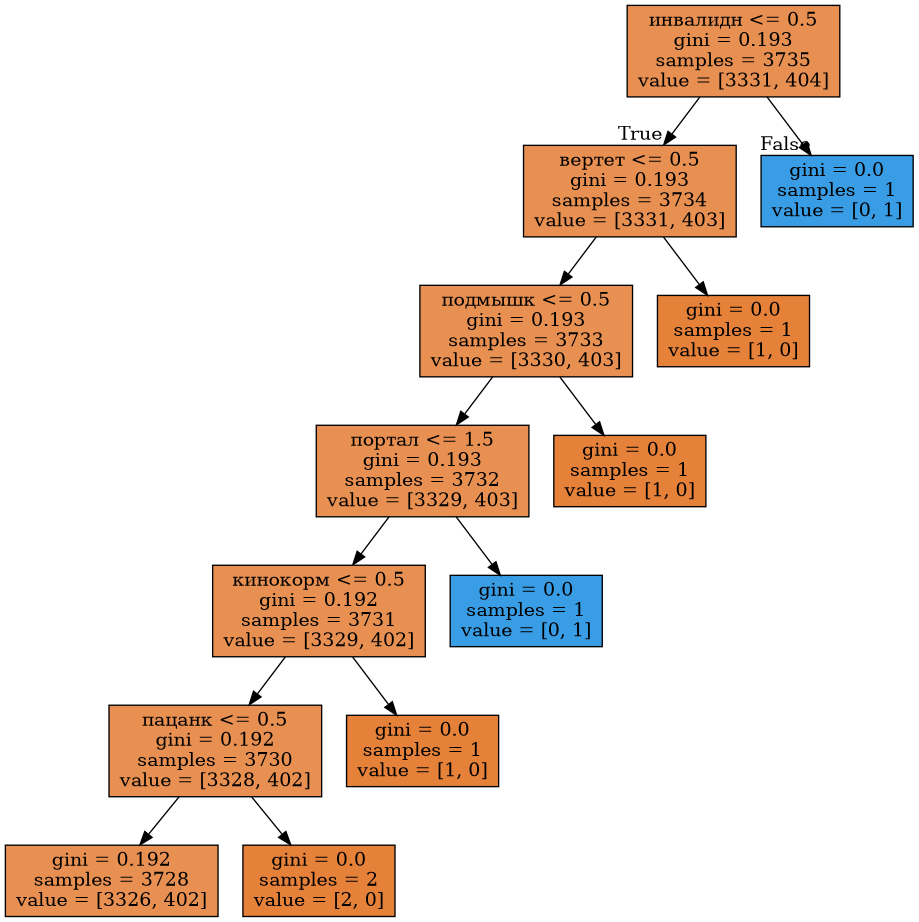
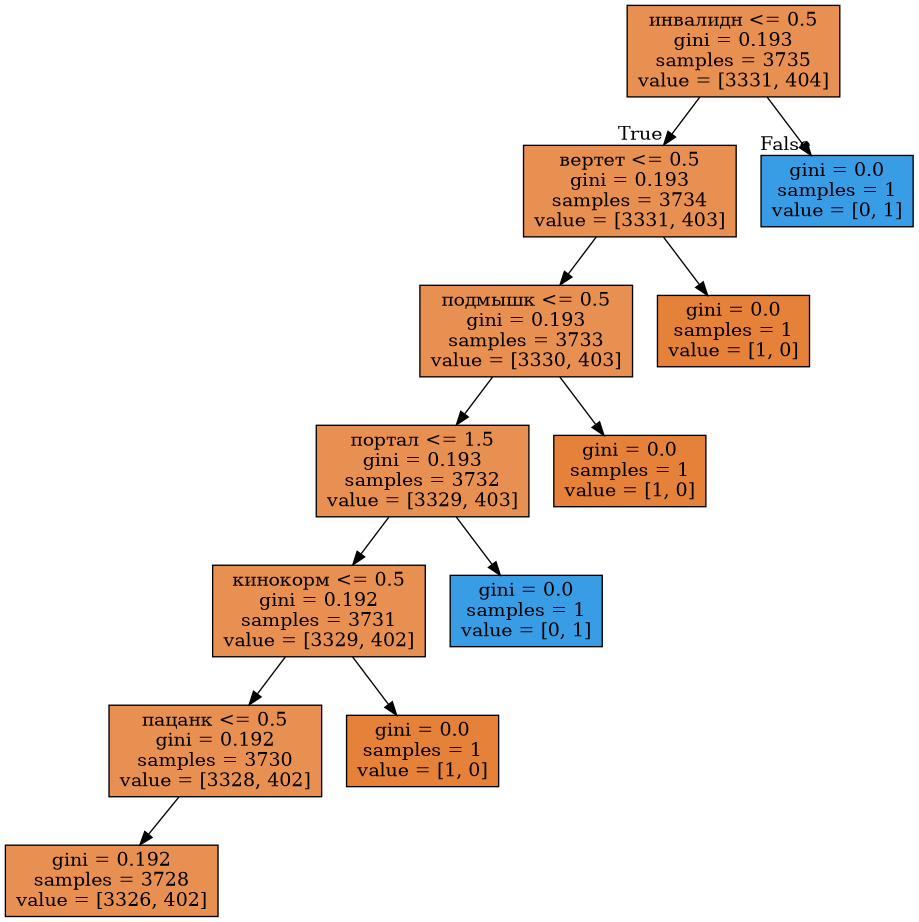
  digraph {
    node [color=black fillcolor="#e89051" shape=box style=filled]
    n1 [label="инвалидн <= 0.5\ngini = 0.193\nsamples = 3735\nvalue = [3331, 404]"]
    n2 [label="вертет <= 0.5\ngini = 0.193\nsamples = 3734\nvalue = [3331, 403]"]
    n3 [fillcolor="#399de5" label="gini = 0.0\nsamples = 1\nvalue = [0, 1]"]
    n4 [label="подмышк <= 0.5\ngini = 0.193\nsamples = 3733\nvalue = [3330, 403]"]
    n5 [fillcolor="#e58139" label="gini = 0.0\nsamples = 1\nvalue = [1, 0]"]
    n6 [label="портал <= 1.5\ngini = 0.193\nsamples = 3732\nvalue = [3329, 403]"]
    n7 [fillcolor="#e58139" label="gini = 0.0\nsamples = 1\nvalue = [1, 0]"]
    n8 [label="кинокорм <= 0.5\ngini = 0.192\nsamples = 3731\nvalue = [3329, 402]"]
    n9 [fillcolor="#399de5" label="gini = 0.0\nsamples = 1\nvalue = [0, 1]"]
    n10 [label="пацанк <= 0.5\ngini = 0.192\nsamples = 3730\nvalue = [3328, 402]"]
    n11 [fillcolor="#e58139" label="gini = 0.0\nsamples = 1\nvalue = [1, 0]"]
    n12 [label="gini = 0.192\nsamples = 3728\nvalue = [3326, 402]"]
-   n13 [fillcolor="#e58139" label="gini = 0.0\nsamples = 2\nvalue = [2, 0]"]
    n1 -> n2 [headlabel=True labelangle=45 labeldistance=2.5]
    n1 -> n3 [headlabel=False labelangle=-45 labeldistance=2.5]
    n2 -> n4
    n2 -> n5
    n4 -> n6
    n4 -> n7
    n6 -> n8
    n6 -> n9
    n8 -> n10
    n8 -> n11
    n10 -> n12
-   n10 -> n13
  }
